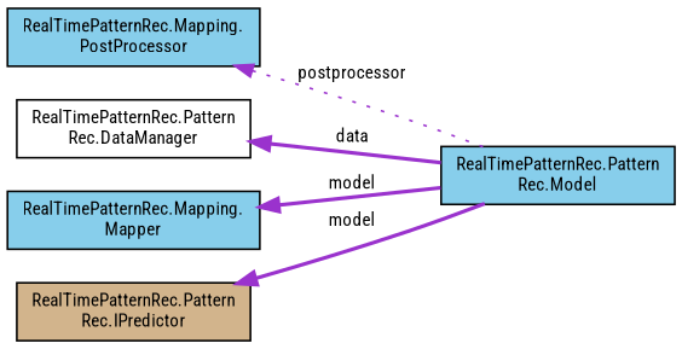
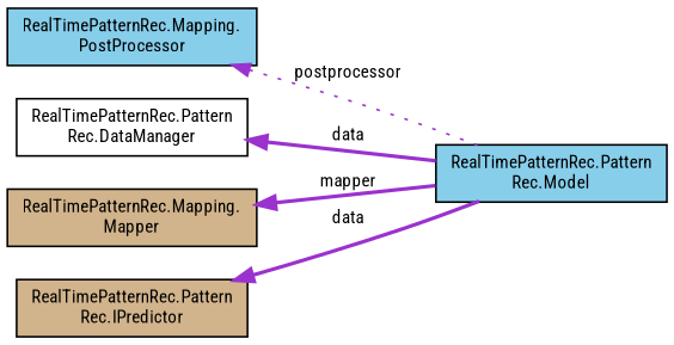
  digraph {
    fontname="Roboto Condensed"
    rankdir=LR
    node [color=black fillcolor=skyblue fontname="Roboto Condensed" fontsize=10 shape=record style=filled]
    edge [color=darkorchid3 dir=back fontname="Roboto Condensed" fontsize=10 labelfontname=Helvetica labelfontsize=10 style=bold]
    n1 [fontcolor=black height=0.2 label="RealTimePatternRec.Pattern\lRec.Model" width=0.4]
    n2 [height=0.2 label="RealTimePatternRec.Mapping.\lPostProcessor" width=0.4]
    n3 [fillcolor=white height=0.2 label="RealTimePatternRec.Pattern\lRec.DataManager" width=0.4]
-   n4 [height=0.2 label="RealTimePatternRec.Mapping.\lMapper" width=0.4]
+   n4 [fillcolor=tan height=0.2 label="RealTimePatternRec.Mapping.\lMapper" width=0.4]
    n5 [fillcolor=tan height=0.2 label="RealTimePatternRec.Pattern\lRec.IPredictor" width=0.4]
    n2 -> n1 [label=" postprocessor" style=dotted]
    n3 -> n1 [label=" data"]
-   n4 -> n1 [label=" model"]
-   n5 -> n1 [label=" model"]
+   n4 -> n1 [label=" mapper"]
+   n5 -> n1 [label=" data"]
  }
